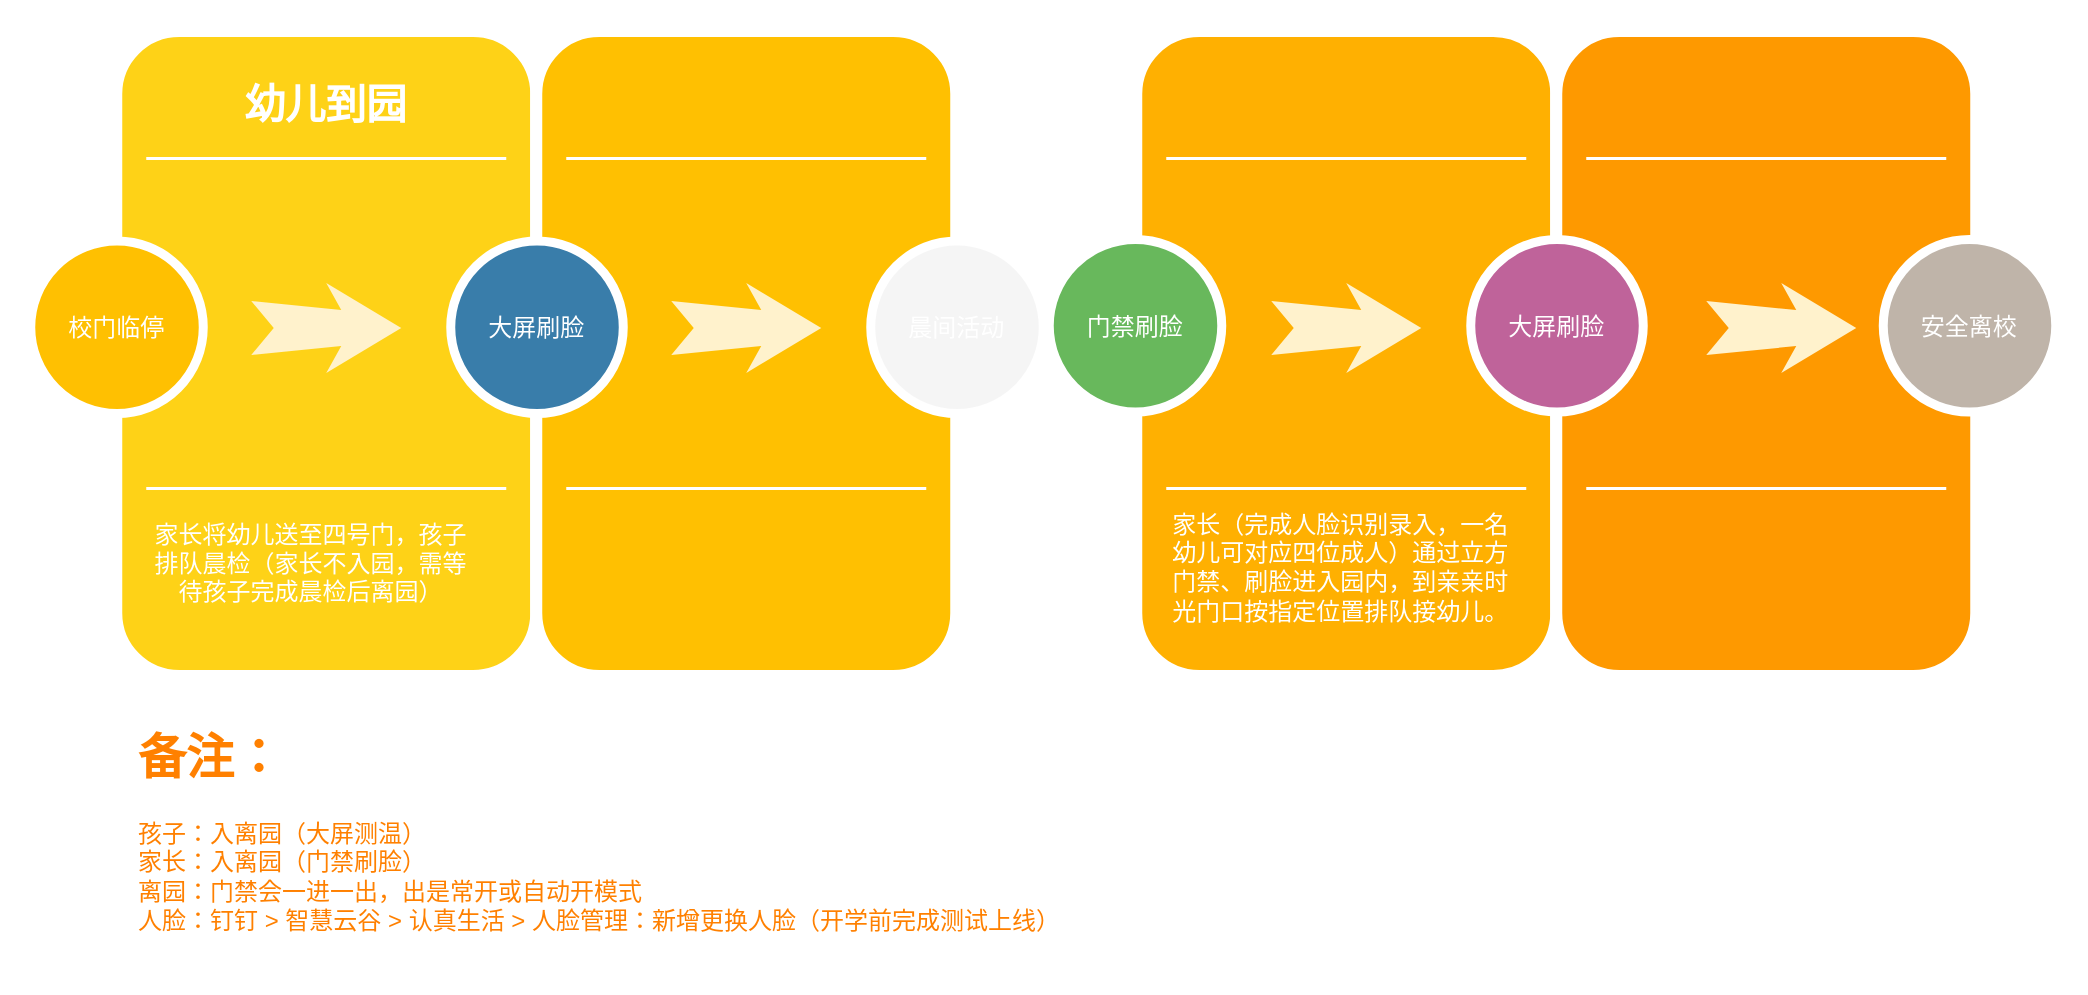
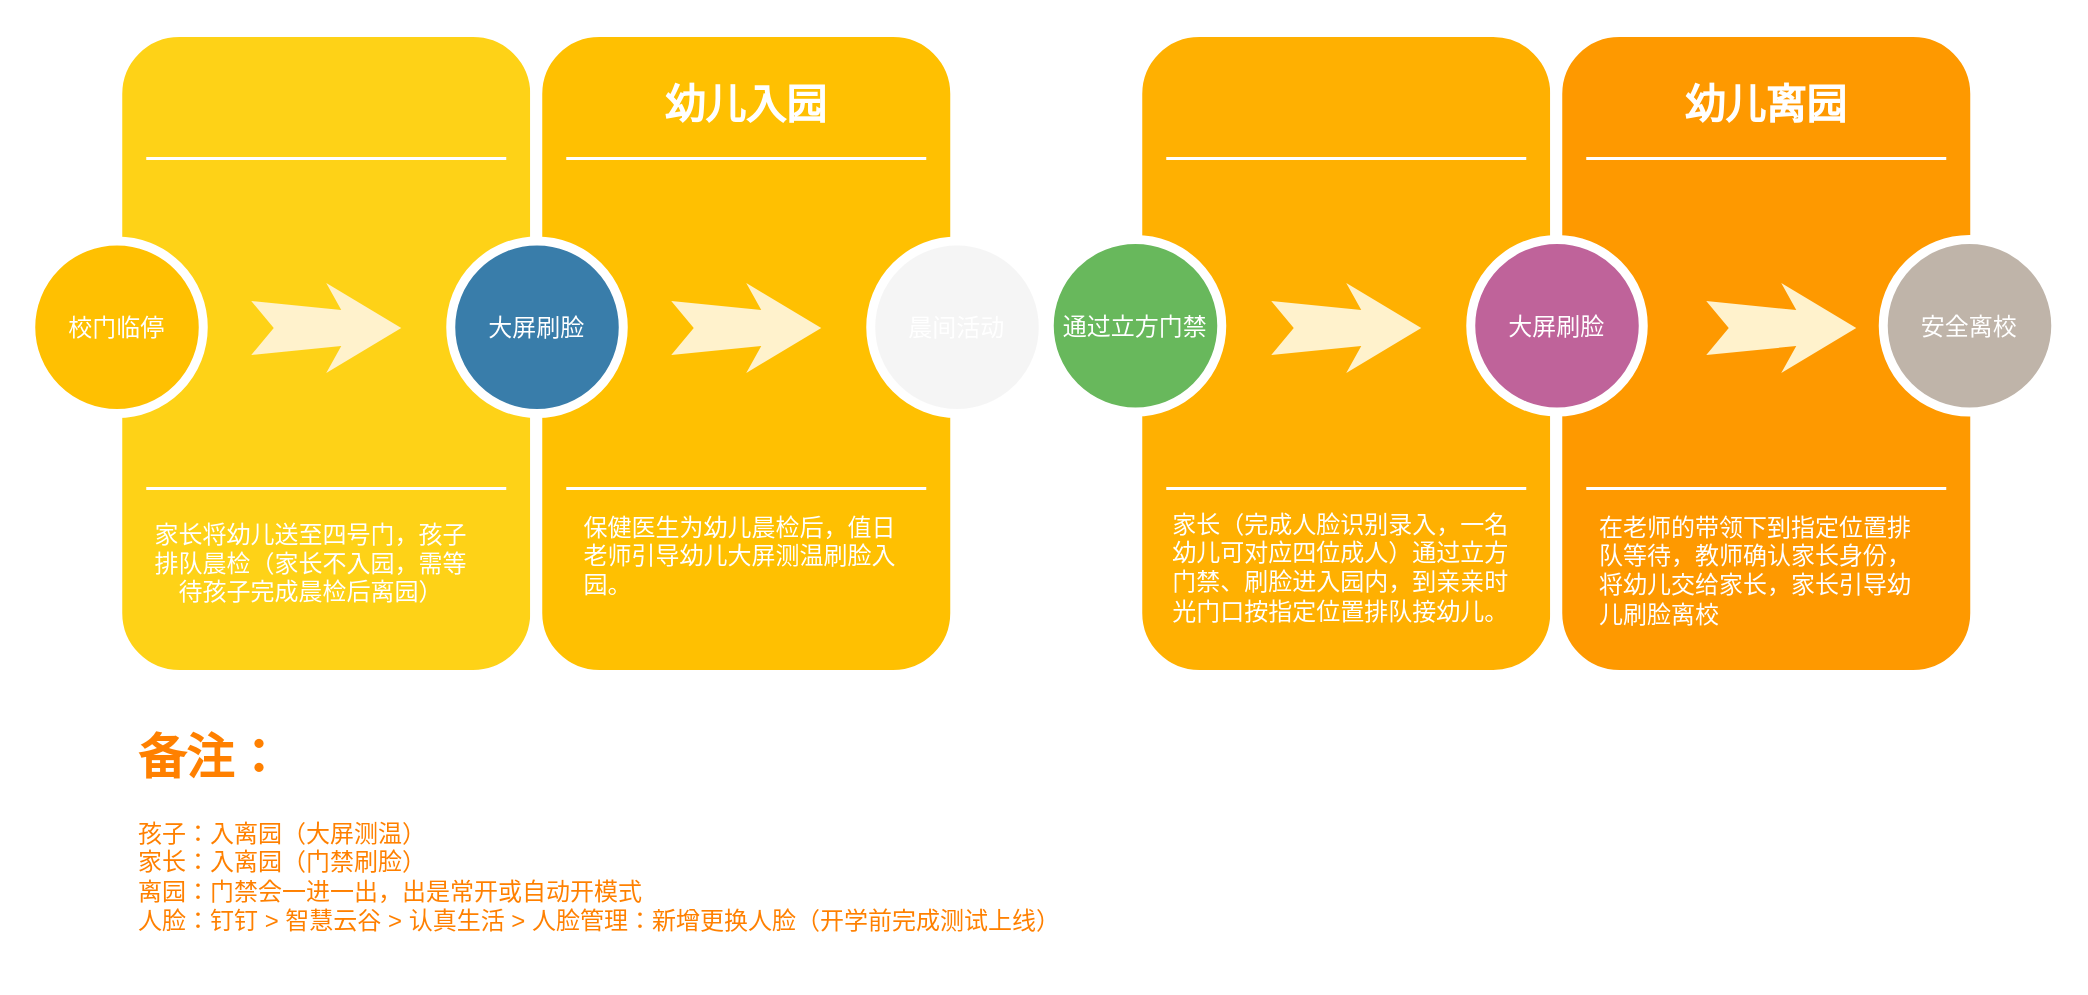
  <mxCell id="0" />
  <mxCell id="1" parent="0" />
  <mxCell id="2" value="" style="whiteSpace=wrap;html=1;rounded=1;shadow=0;strokeWidth=8;fontSize=20;align=center;fillColor=#FED217;strokeColor=#FFFFFF;" parent="1" vertex="1"><mxGeometry x="77" y="20" width="280" height="430" as="geometry" /></mxCell>
- <mxCell id="3" value="幼儿到园" style="text;html=1;strokeColor=none;fillColor=none;align=center;verticalAlign=middle;whiteSpace=wrap;rounded=0;shadow=0;fontSize=27;fontColor=#FFFFFF;fontStyle=1" parent="1" vertex="1"><mxGeometry x="77" y="40" width="280" height="60" as="geometry" /></mxCell>
  <mxCell id="4" value="" style="line;strokeWidth=2;html=1;rounded=0;shadow=0;fontSize=27;align=center;fillColor=none;strokeColor=#FFFFFF;" parent="1" vertex="1"><mxGeometry x="97" y="100" width="240" height="10" as="geometry" /></mxCell>
  <mxCell id="5" value="" style="line;strokeWidth=2;html=1;rounded=0;shadow=0;fontSize=27;align=center;fillColor=none;strokeColor=#FFFFFF;" parent="1" vertex="1"><mxGeometry x="97" y="320" width="240" height="10" as="geometry" /></mxCell>
  <mxCell id="6" value="校门临停" style="ellipse;whiteSpace=wrap;html=1;rounded=0;shadow=0;strokeWidth=6;fontSize=16;align=center;fillColor=#ffc001;strokeColor=#FFFFFF;fontColor=#FFFFFF;" parent="1" vertex="1"><mxGeometry x="20" y="160" width="115" height="115" as="geometry" /></mxCell>
  <mxCell id="7" value="" style="html=1;shadow=0;dashed=0;align=center;verticalAlign=middle;shape=mxgraph.arrows2.stylisedArrow;dy=0.6;dx=40;notch=15;feather=0.4;rounded=0;strokeWidth=1;fontSize=27;strokeColor=none;fillColor=#fff2cc;" parent="1" vertex="1"><mxGeometry x="167" y="188" width="100" height="60" as="geometry" /></mxCell>
  <mxCell id="8" value="" style="whiteSpace=wrap;html=1;rounded=1;shadow=0;strokeWidth=8;fontSize=20;align=center;fillColor=#FFC001;strokeColor=#FFFFFF;" parent="1" vertex="1"><mxGeometry x="357" y="20" width="280" height="430" as="geometry" /></mxCell>
+ <mxCell id="9" value="幼儿入园" style="text;html=1;strokeColor=none;fillColor=none;align=center;verticalAlign=middle;whiteSpace=wrap;rounded=0;shadow=0;fontSize=27;fontColor=#FFFFFF;fontStyle=1" parent="1" vertex="1"><mxGeometry x="357" y="40" width="280" height="60" as="geometry" /></mxCell>
  <mxCell id="10" value="家长将幼儿送至四号门，孩子排队晨检（家长不入园，需等待孩子完成晨检后离园）" style="text;html=1;strokeColor=none;fillColor=none;align=center;verticalAlign=top;whiteSpace=wrap;rounded=0;shadow=0;fontSize=16;fontColor=#FFFFFF;" parent="1" vertex="1"><mxGeometry x="95" y="340" width="224" height="90" as="geometry" /></mxCell>
  <mxCell id="11" value="" style="line;strokeWidth=2;html=1;rounded=0;shadow=0;fontSize=27;align=center;fillColor=none;strokeColor=#FFFFFF;" parent="1" vertex="1"><mxGeometry x="377" y="100" width="240" height="10" as="geometry" /></mxCell>
  <mxCell id="12" value="" style="line;strokeWidth=2;html=1;rounded=0;shadow=0;fontSize=27;align=center;fillColor=none;strokeColor=#FFFFFF;" parent="1" vertex="1"><mxGeometry x="377" y="320" width="240" height="10" as="geometry" /></mxCell>
  <mxCell id="13" value="大屏刷脸" style="ellipse;whiteSpace=wrap;html=1;rounded=0;shadow=0;strokeWidth=6;fontSize=16;align=center;fillColor=#397DAA;strokeColor=#FFFFFF;fontColor=#FFFFFF;" parent="1" vertex="1"><mxGeometry x="300" y="160" width="115" height="115" as="geometry" /></mxCell>
  <mxCell id="14" value="" style="html=1;shadow=0;dashed=0;align=center;verticalAlign=middle;shape=mxgraph.arrows2.stylisedArrow;dy=0.6;dx=40;notch=15;feather=0.4;rounded=0;strokeWidth=1;fontSize=27;strokeColor=none;fillColor=#fff2cc;" parent="1" vertex="1"><mxGeometry x="447" y="188" width="100" height="60" as="geometry" /></mxCell>
  <mxCell id="15" value="" style="whiteSpace=wrap;html=1;rounded=1;shadow=0;strokeWidth=8;fontSize=20;align=center;fillColor=#FFB001;strokeColor=#FFFFFF;" parent="1" vertex="1"><mxGeometry x="757" y="20" width="280" height="430" as="geometry" /></mxCell>
  <mxCell id="16" value="家长（完成人脸识别录入，一名幼儿可对应四位成人）通过立方门禁、刷脸进入园内，到亲亲时光门口按指定位置排队接幼儿。" style="text;html=1;strokeColor=none;fillColor=none;align=center;verticalAlign=top;whiteSpace=wrap;rounded=0;shadow=0;fontSize=16;fontColor=#FFFFFF;" parent="1" vertex="1"><mxGeometry x="777" y="332.5" width="233" height="90" as="geometry" /></mxCell>
  <mxCell id="17" value="" style="line;strokeWidth=2;html=1;rounded=0;shadow=0;fontSize=27;align=center;fillColor=none;strokeColor=#FFFFFF;" parent="1" vertex="1"><mxGeometry x="777" y="100" width="240" height="10" as="geometry" /></mxCell>
  <mxCell id="18" value="" style="line;strokeWidth=2;html=1;rounded=0;shadow=0;fontSize=27;align=center;fillColor=none;strokeColor=#FFFFFF;" parent="1" vertex="1"><mxGeometry x="777" y="320" width="240" height="10" as="geometry" /></mxCell>
  <mxCell id="19" value="晨间活动" style="ellipse;whiteSpace=wrap;html=1;rounded=0;shadow=0;strokeWidth=6;fontSize=16;align=center;fillColor=#f5f5f5;strokeColor=#FFFFFF;fontColor=#FFFFFF;" parent="1" vertex="1"><mxGeometry x="580" y="160" width="115" height="115" as="geometry" /></mxCell>
  <mxCell id="20" value="" style="html=1;shadow=0;dashed=0;align=center;verticalAlign=middle;shape=mxgraph.arrows2.stylisedArrow;dy=0.6;dx=40;notch=15;feather=0.4;rounded=0;strokeWidth=1;fontSize=27;strokeColor=none;fillColor=#fff2cc;" parent="1" vertex="1"><mxGeometry x="847" y="188" width="100" height="60" as="geometry" /></mxCell>
  <mxCell id="21" value="" style="whiteSpace=wrap;html=1;rounded=1;shadow=0;strokeWidth=8;fontSize=20;align=center;fillColor=#FE9900;strokeColor=#FFFFFF;" parent="1" vertex="1"><mxGeometry x="1037" y="20" width="280" height="430" as="geometry" /></mxCell>
+ <mxCell id="22" value="幼儿离园" style="text;html=1;strokeColor=none;fillColor=none;align=center;verticalAlign=middle;whiteSpace=wrap;rounded=0;shadow=0;fontSize=27;fontColor=#FFFFFF;fontStyle=1" parent="1" vertex="1"><mxGeometry x="1037" y="40" width="280" height="60" as="geometry" /></mxCell>
+ <mxCell id="23" value="在老师的带领下到指定位置排队等待，教师确认家长身份，将幼儿交给家长，家长引导幼儿刷脸离校" style="text;html=1;strokeColor=none;fillColor=none;align=left;verticalAlign=top;whiteSpace=wrap;rounded=0;shadow=0;fontSize=16;fontColor=#FFFFFF;" parent="1" vertex="1"><mxGeometry x="1064" y="335" width="220" height="90" as="geometry" /></mxCell>
  <mxCell id="24" value="" style="line;strokeWidth=2;html=1;rounded=0;shadow=0;fontSize=27;align=center;fillColor=none;strokeColor=#FFFFFF;" parent="1" vertex="1"><mxGeometry x="1057" y="100" width="240" height="10" as="geometry" /></mxCell>
  <mxCell id="25" value="" style="line;strokeWidth=2;html=1;rounded=0;shadow=0;fontSize=27;align=center;fillColor=none;strokeColor=#FFFFFF;" parent="1" vertex="1"><mxGeometry x="1057" y="320" width="240" height="10" as="geometry" /></mxCell>
- <mxCell id="26" value="门禁刷脸" style="ellipse;whiteSpace=wrap;html=1;rounded=0;shadow=0;strokeWidth=6;fontSize=16;align=center;fillColor=#68B85C;strokeColor=#FFFFFF;fontColor=#FFFFFF;" parent="1" vertex="1"><mxGeometry x="699" y="159" width="115" height="115" as="geometry" /></mxCell>
+ <mxCell id="26" value="通过立方门禁" style="ellipse;whiteSpace=wrap;html=1;rounded=0;shadow=0;strokeWidth=6;fontSize=16;align=center;fillColor=#68B85C;strokeColor=#FFFFFF;fontColor=#FFFFFF;" parent="1" vertex="1"><mxGeometry x="699" y="159" width="115" height="115" as="geometry" /></mxCell>
  <mxCell id="27" value="" style="html=1;shadow=0;dashed=0;align=center;verticalAlign=middle;shape=mxgraph.arrows2.stylisedArrow;dy=0.6;dx=40;notch=15;feather=0.4;rounded=0;strokeWidth=1;fontSize=27;strokeColor=none;fillColor=#fff2cc;" parent="1" vertex="1"><mxGeometry x="1137" y="188" width="100" height="60" as="geometry" /></mxCell>
  <mxCell id="28" value="大屏刷脸" style="ellipse;whiteSpace=wrap;html=1;rounded=0;shadow=0;strokeWidth=6;fontSize=16;align=center;fillColor=#BF639A;strokeColor=#FFFFFF;fontColor=#FFFFFF;" parent="1" vertex="1"><mxGeometry x="980" y="159" width="115" height="115" as="geometry" /></mxCell>
+ <mxCell id="29" value="保健医生为幼儿晨检后，值日老师引导幼儿大屏测温刷脸入园。" style="text;html=1;strokeColor=none;fillColor=none;align=left;verticalAlign=top;whiteSpace=wrap;rounded=0;shadow=0;fontSize=16;fontColor=#FFFFFF;" parent="1" vertex="1"><mxGeometry x="387" y="335" width="220" height="85" as="geometry" /></mxCell>
  <mxCell id="30" value="&lt;h1&gt;备注：&lt;/h1&gt;&lt;div&gt;孩子：入离园（大屏测温）&lt;/div&gt;家长：入离&lt;span&gt;园（门禁刷脸）&lt;br&gt;离园：门禁会一进一出，出是常开或自动开模式&lt;br&gt;人脸：钉钉 &amp;gt; 智慧云谷 &amp;gt; 认真生活 &amp;gt; 人脸管理：新增更换人脸（开学前完成测试上线）&lt;br&gt;&lt;/span&gt;" style="text;html=1;strokeColor=none;fillColor=none;spacing=5;spacingTop=-20;whiteSpace=wrap;overflow=hidden;rounded=0;fontSize=16;align=left;fontColor=#FF8000;" parent="1" vertex="1"><mxGeometry x="87" y="475" width="639" height="166" as="geometry" /></mxCell>
  <mxCell id="31" value="安全离校" style="ellipse;whiteSpace=wrap;html=1;rounded=0;shadow=0;strokeWidth=6;fontSize=16;align=center;fillColor=#BFB4A9;strokeColor=#FFFFFF;fontColor=#FFFFFF;" parent="1" vertex="1"><mxGeometry x="1255" y="159" width="115" height="115" as="geometry" /></mxCell>
